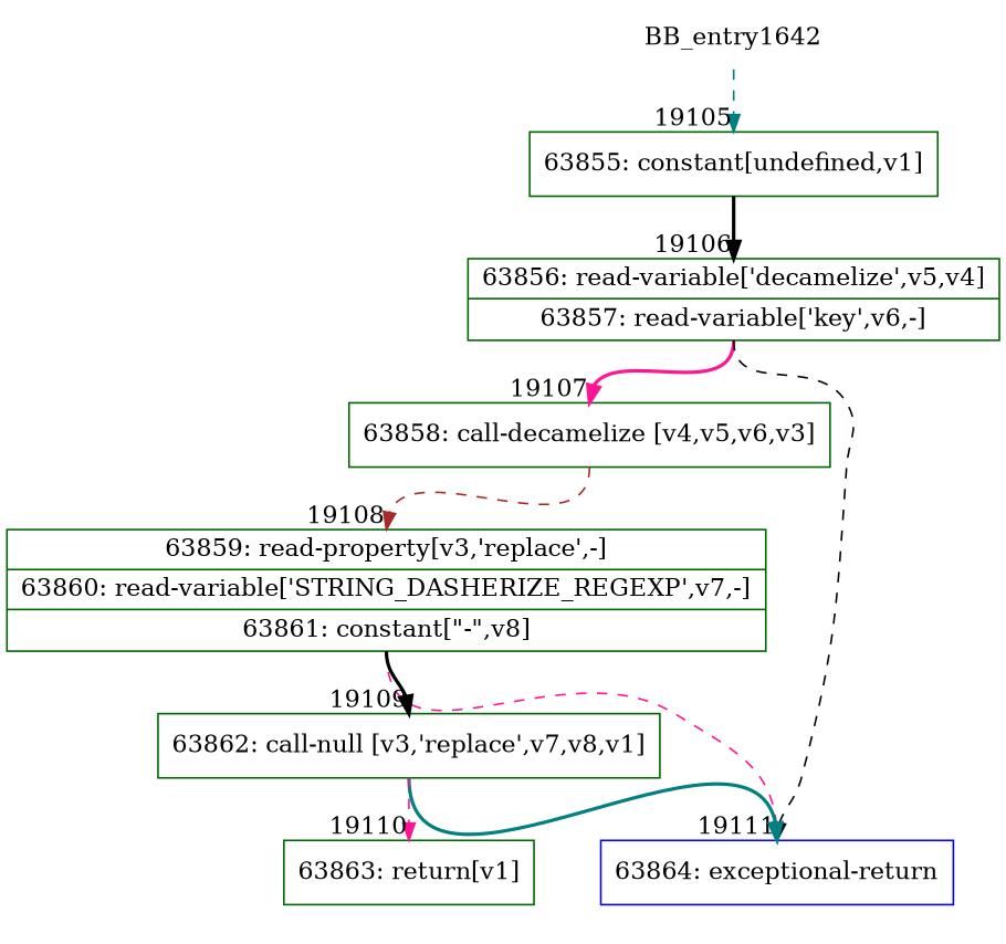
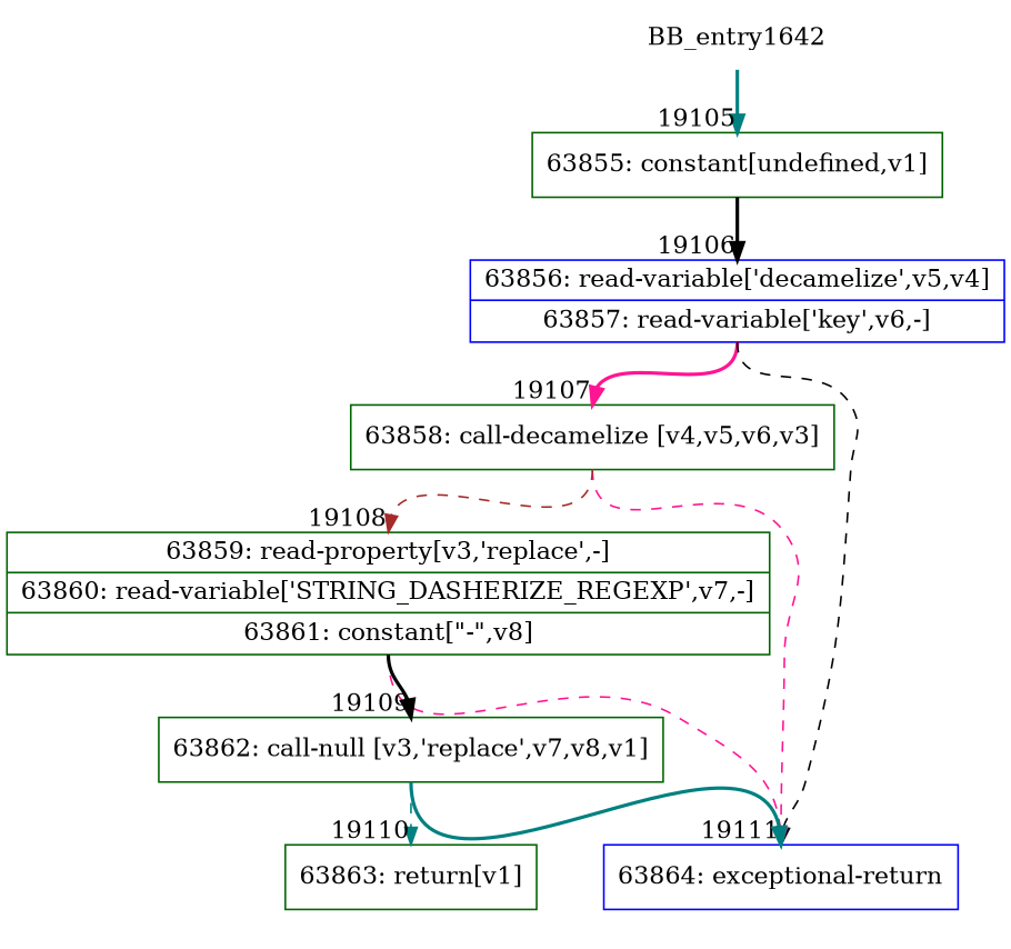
  digraph {
    rankdir=TD
    node [color=darkgreen shape=record]
    edge [color=deeppink headport=n style=bold tailport=s]
    BB_entry1642 [color=blue shape=none]
    n2 [label="{63855: constant[undefined,v1]}"]
-   n3 [label="{63856: read-variable['decamelize',v5,v4]|63857: read-variable['key',v6,-]}"]
+   n3 [color=blue label="{63856: read-variable['decamelize',v5,v4]|63857: read-variable['key',v6,-]}"]
    n4 [label="{63858: call-decamelize [v4,v5,v6,v3]}"]
    n5 [color=blue label="{63864: exceptional-return}"]
    n6 [label="{63859: read-property[v3,'replace',-]|63860: read-variable['STRING_DASHERIZE_REGEXP',v7,-]|63861: constant[\"-\",v8]}"]
    n7 [label="{63862: call-null [v3,'replace',v7,v8,v1]}"]
    n8 [label="{63863: return[v1]}"]
-   BB_entry1642 -> n2 [color=teal headlabel="    19105" style=dashed]
+   BB_entry1642 -> n2 [color=teal headlabel="    19105"]
    n2 -> n3 [color=black headlabel="      19106"]
    n3 -> n4 [headlabel="      19107"]
    n3 -> n5 [color=black headlabel="      19111" style=dashed]
+   n4 -> n5 [style=dashed]
    n4 -> n6 [color=brown headlabel="      19108" style=dashed]
    n6 -> n5 [style=dashed]
    n6 -> n7 [color=black headlabel="      19109"]
    n7 -> n5 [color=teal]
-   n7 -> n8 [headlabel="      19110" style=dashed]
+   n7 -> n8 [color=teal headlabel="      19110" style=dashed]
  }
